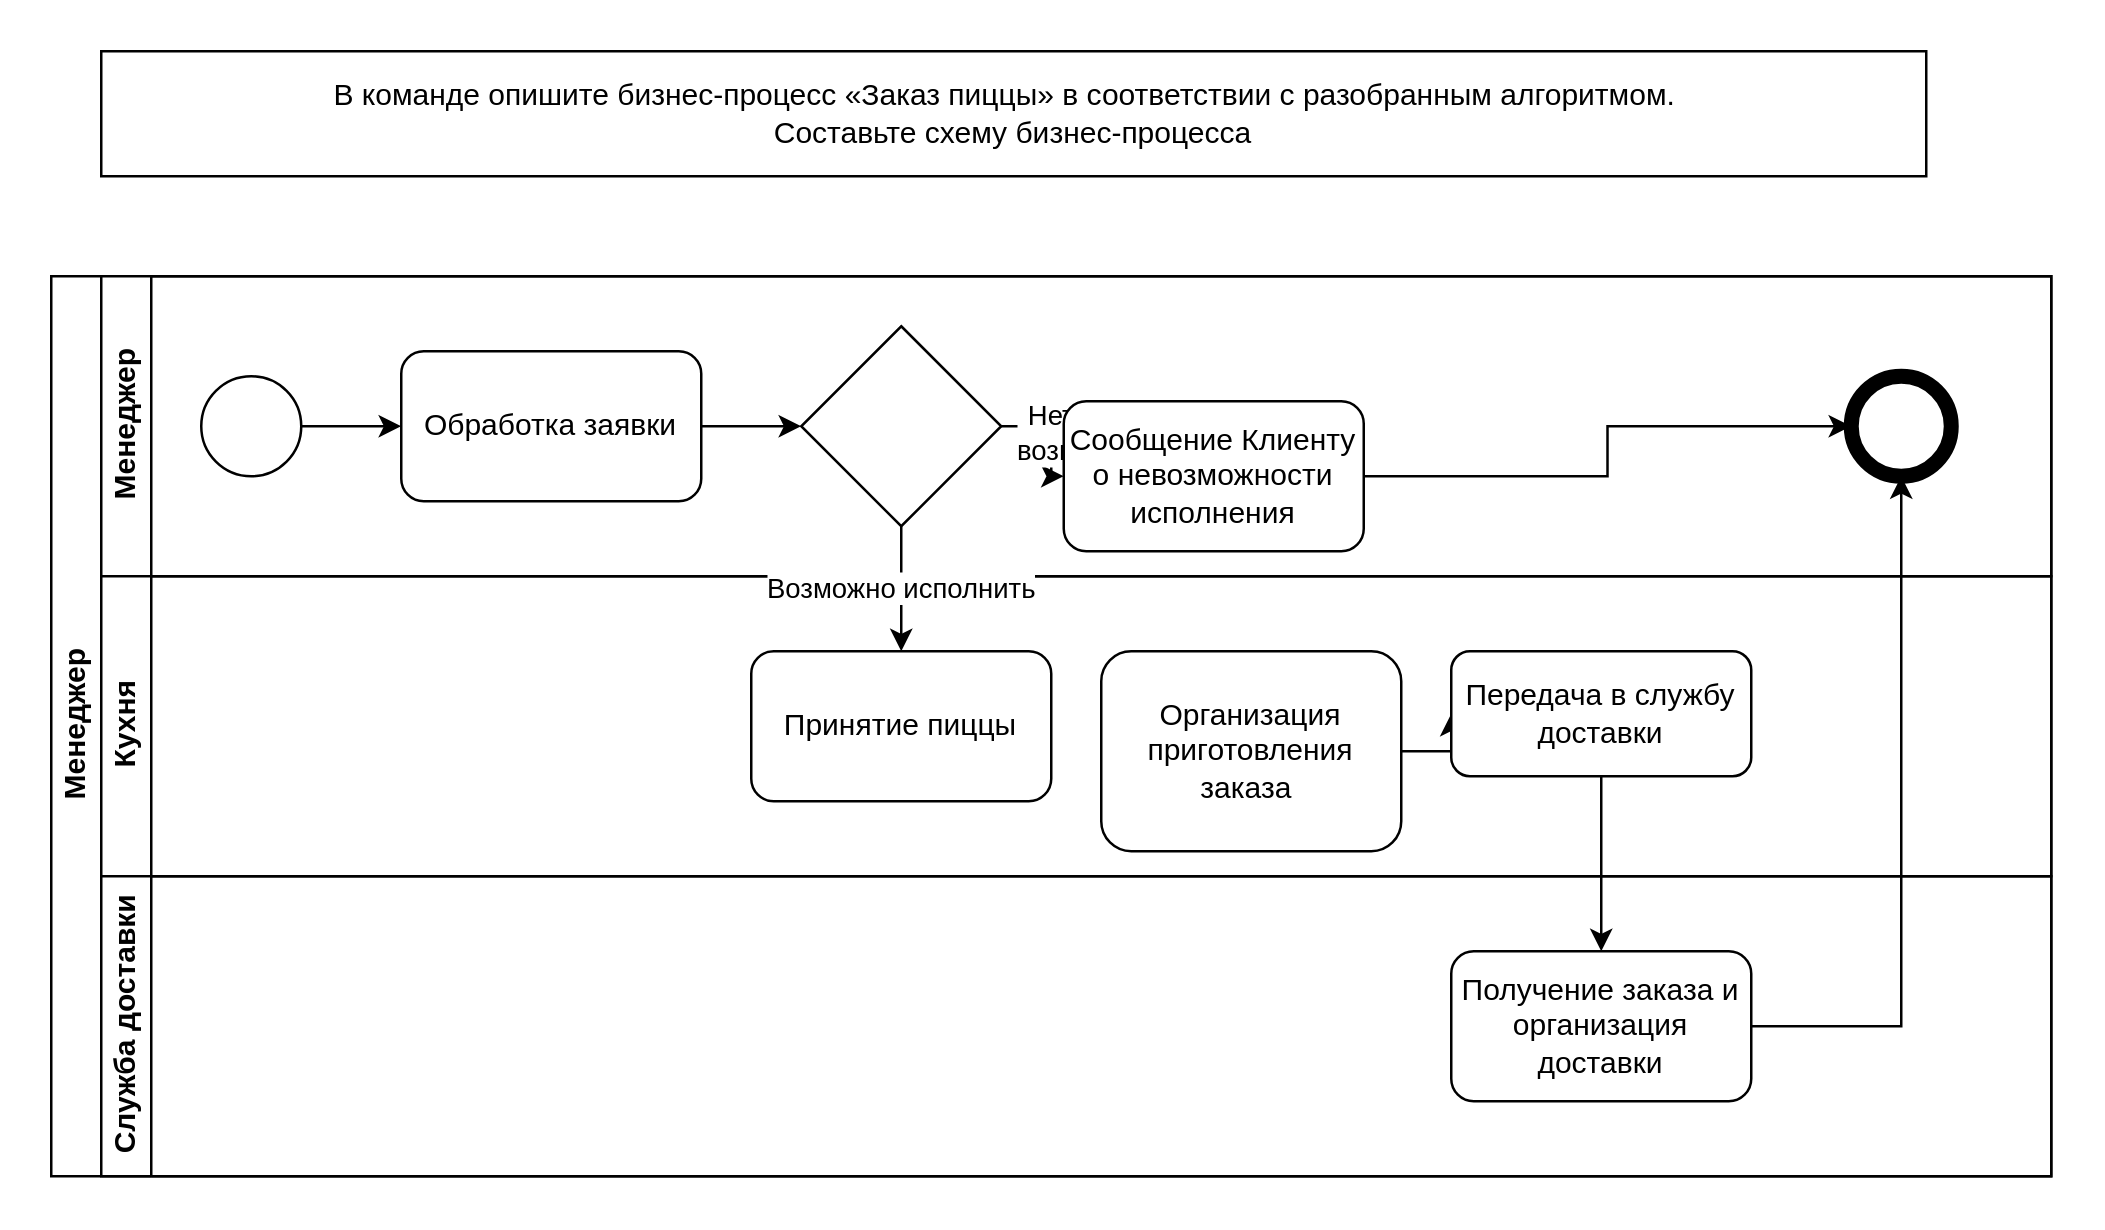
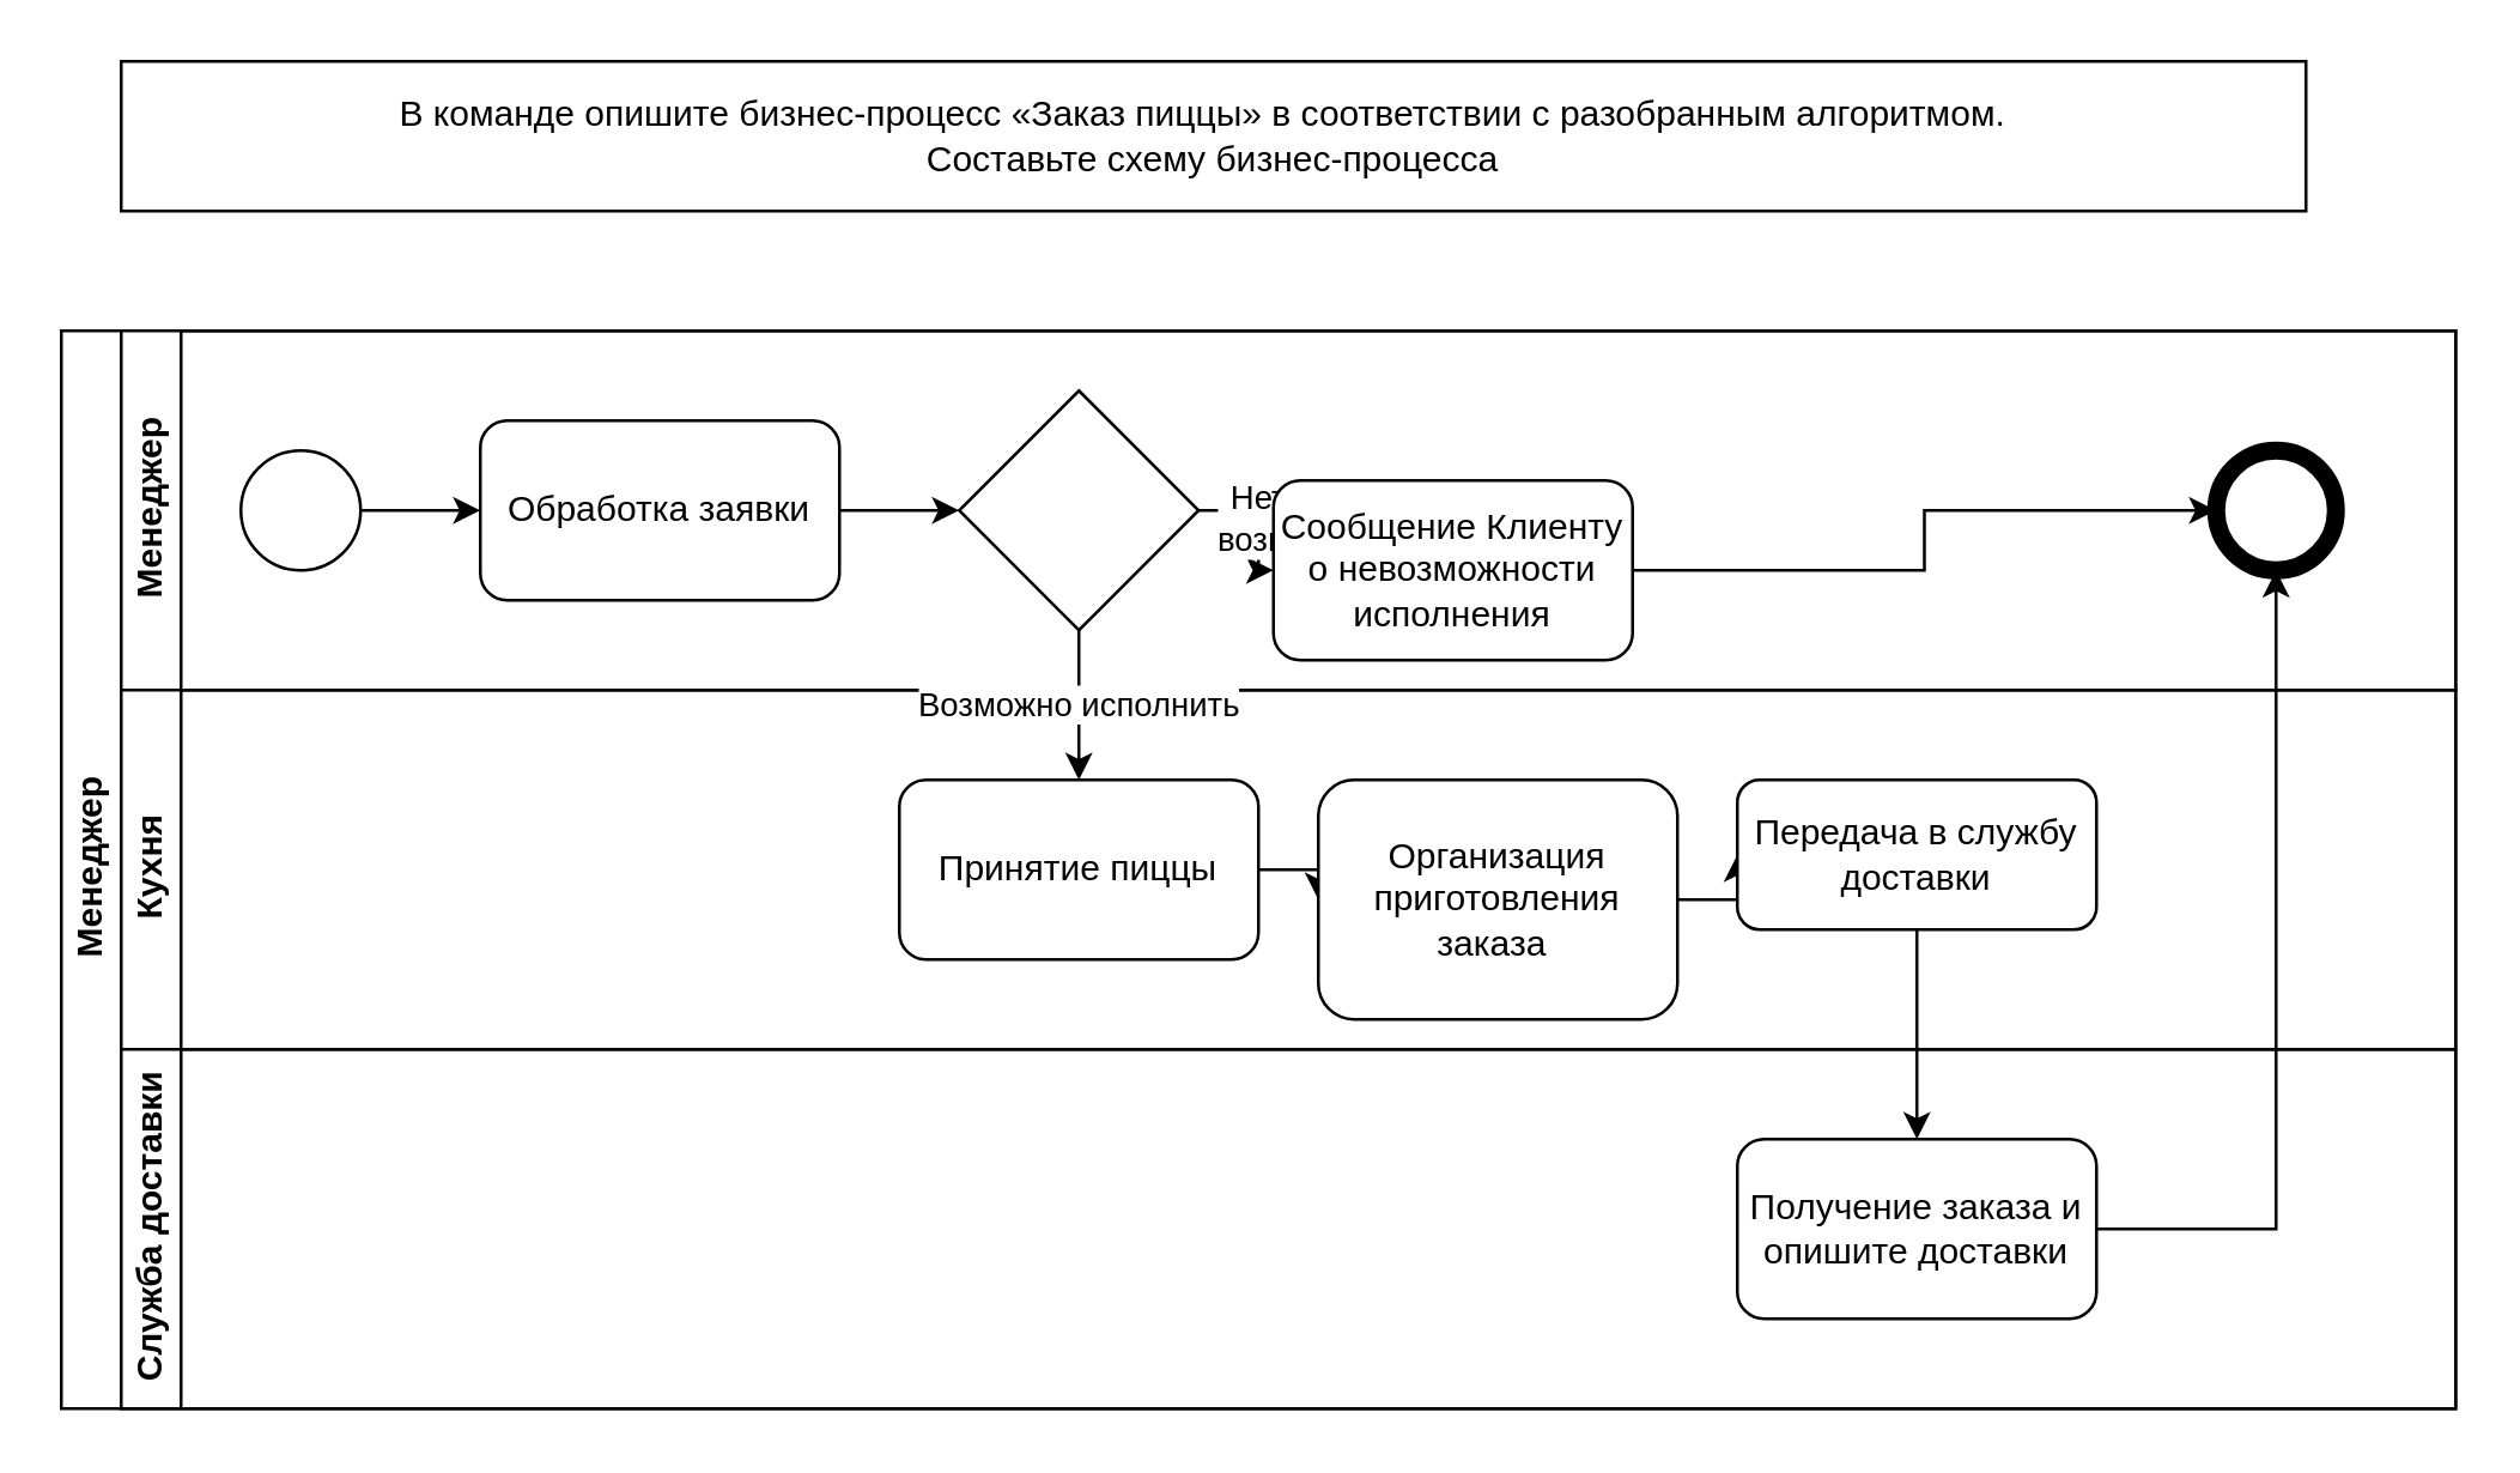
  <mxCell id="0" />
  <mxCell id="1" parent="0" />
  <mxCell id="2" value="В команде опишите бизнес-процесс «Заказ пиццы» в соответствии с разобранным алгоритмом.&amp;nbsp;&amp;nbsp;&lt;br&gt;Составьте схему бизнес-процесса" style="rounded=0;whiteSpace=wrap;html=1;" vertex="1" parent="1"><mxGeometry x="40" y="20" width="730" height="50" as="geometry" /></mxCell>
  <mxCell id="3" value="Менеджер" style="swimlane;childLayout=stackLayout;resizeParent=1;resizeParentMax=0;horizontal=0;startSize=20;horizontalStack=0;html=1;" vertex="1" parent="1"><mxGeometry x="20" y="110" width="800" height="360" as="geometry" /></mxCell>
  <mxCell id="4" value="Менеджер" style="swimlane;startSize=20;horizontal=0;html=1;" vertex="1" parent="3"><mxGeometry x="20" width="780" height="120" as="geometry" /></mxCell>
  <mxCell id="5" value="" style="edgeStyle=orthogonalEdgeStyle;rounded=0;orthogonalLoop=1;jettySize=auto;html=1;" edge="1" parent="4" source="6" target="8"><mxGeometry relative="1" as="geometry" /></mxCell>
  <mxCell id="6" value="" style="verticalLabelPosition=bottom;verticalAlign=top;html=1;shape=mxgraph.flowchart.on-page_reference;" vertex="1" parent="4"><mxGeometry x="40" y="40" width="40" height="40" as="geometry" /></mxCell>
  <mxCell id="7" value="" style="edgeStyle=orthogonalEdgeStyle;rounded=0;orthogonalLoop=1;jettySize=auto;html=1;" edge="1" parent="4" source="8" target="10"><mxGeometry relative="1" as="geometry" /></mxCell>
  <mxCell id="8" value="Обработка заявки" style="rounded=1;whiteSpace=wrap;html=1;" vertex="1" parent="4"><mxGeometry x="120" y="30" width="120" height="60" as="geometry" /></mxCell>
  <mxCell id="9" value="Нет&lt;br&gt;возм." style="edgeStyle=orthogonalEdgeStyle;rounded=0;orthogonalLoop=1;jettySize=auto;html=1;" edge="1" parent="4" source="10" target="12"><mxGeometry relative="1" as="geometry" /></mxCell>
  <mxCell id="10" value="" style="rhombus;whiteSpace=wrap;html=1;" vertex="1" parent="4"><mxGeometry x="280" y="20" width="80" height="80" as="geometry" /></mxCell>
  <mxCell id="11" value="" style="edgeStyle=orthogonalEdgeStyle;rounded=0;orthogonalLoop=1;jettySize=auto;html=1;" edge="1" parent="4" source="12" target="13"><mxGeometry relative="1" as="geometry" /></mxCell>
  <mxCell id="12" value="Сообщение Клиенту о невозможности исполнения" style="rounded=1;whiteSpace=wrap;html=1;" vertex="1" parent="4"><mxGeometry x="385" y="50" width="120" height="60" as="geometry" /></mxCell>
  <mxCell id="13" value="" style="verticalLabelPosition=bottom;verticalAlign=top;html=1;shape=mxgraph.flowchart.on-page_reference;strokeWidth=6;" vertex="1" parent="4"><mxGeometry x="700" y="40" width="40" height="40" as="geometry" /></mxCell>
  <mxCell id="14" value="Кухня" style="swimlane;startSize=20;horizontal=0;html=1;" vertex="1" parent="3"><mxGeometry x="20" y="120" width="780" height="120" as="geometry" /></mxCell>
+ <mxCell id="15" value="" style="edgeStyle=orthogonalEdgeStyle;rounded=0;orthogonalLoop=1;jettySize=auto;html=1;" edge="1" parent="14" source="16" target="18"><mxGeometry relative="1" as="geometry" /></mxCell>
  <mxCell id="16" value="Принятие пиццы" style="rounded=1;whiteSpace=wrap;html=1;" vertex="1" parent="14"><mxGeometry x="260" y="30" width="120" height="60" as="geometry" /></mxCell>
  <mxCell id="17" value="" style="edgeStyle=orthogonalEdgeStyle;rounded=0;orthogonalLoop=1;jettySize=auto;html=1;" edge="1" parent="14" source="18" target="19"><mxGeometry relative="1" as="geometry" /></mxCell>
  <mxCell id="18" value="Организация приготовления заказа&amp;nbsp;&lt;br&gt;" style="rounded=1;whiteSpace=wrap;html=1;" vertex="1" parent="14"><mxGeometry x="400" y="30" width="120" height="80" as="geometry" /></mxCell>
  <mxCell id="19" value="Передача в службу доставки" style="rounded=1;whiteSpace=wrap;html=1;" vertex="1" parent="14"><mxGeometry x="540" y="30" width="120" height="50" as="geometry" /></mxCell>
  <mxCell id="20" value="Служба доставки" style="swimlane;startSize=20;horizontal=0;html=1;" vertex="1" parent="3"><mxGeometry x="20" y="240" width="780" height="120" as="geometry" /></mxCell>
- <mxCell id="21" value="Получение заказа и организация доставки" style="rounded=1;whiteSpace=wrap;html=1;" vertex="1" parent="20"><mxGeometry x="540" y="30" width="120" height="60" as="geometry" /></mxCell>
+ <mxCell id="21" value="Получение заказа и опишите доставки" style="rounded=1;whiteSpace=wrap;html=1;" vertex="1" parent="20"><mxGeometry x="540" y="30" width="120" height="60" as="geometry" /></mxCell>
  <mxCell id="22" value="Возможно исполнить" style="edgeStyle=orthogonalEdgeStyle;rounded=0;orthogonalLoop=1;jettySize=auto;html=1;" edge="1" parent="3" source="10" target="16"><mxGeometry relative="1" as="geometry" /></mxCell>
  <mxCell id="23" value="" style="edgeStyle=orthogonalEdgeStyle;rounded=0;orthogonalLoop=1;jettySize=auto;html=1;" edge="1" parent="3" source="19" target="21"><mxGeometry relative="1" as="geometry" /></mxCell>
  <mxCell id="24" value="" style="edgeStyle=orthogonalEdgeStyle;rounded=0;orthogonalLoop=1;jettySize=auto;html=1;entryX=0.5;entryY=1;entryDx=0;entryDy=0;entryPerimeter=0;" edge="1" parent="3" source="21" target="13"><mxGeometry relative="1" as="geometry"><mxPoint x="760" y="300" as="targetPoint" /></mxGeometry></mxCell>
